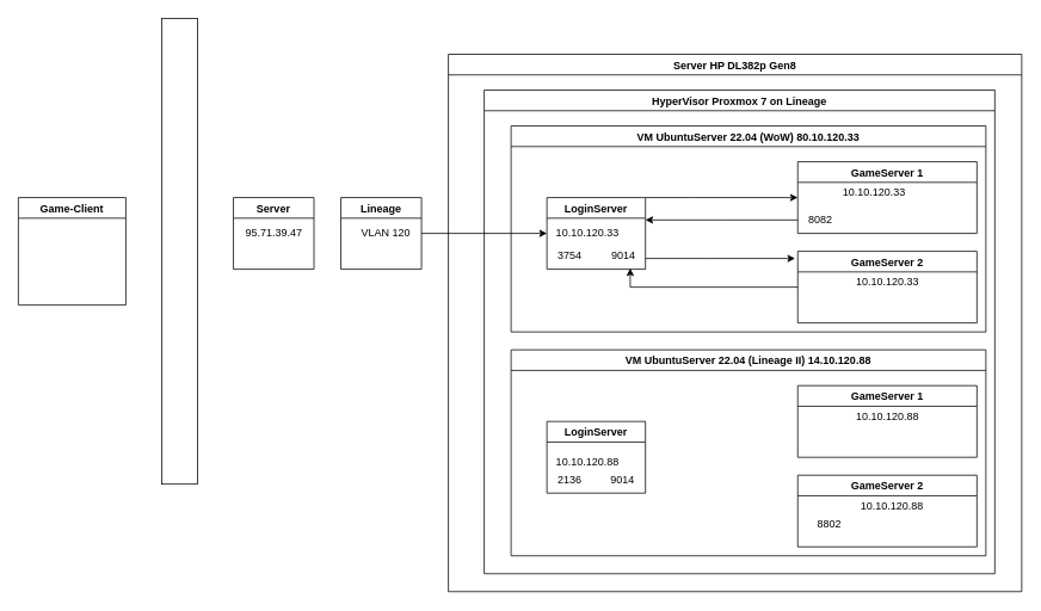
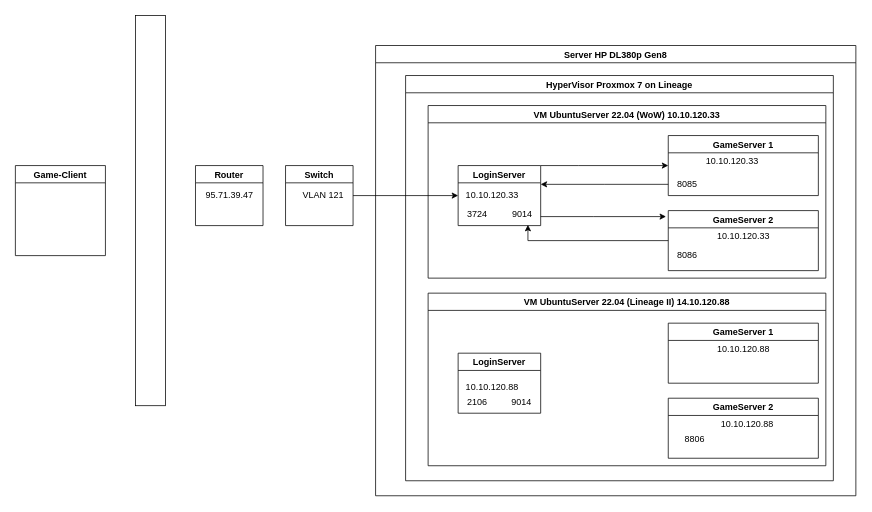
  <mxCell id="0" />
  <mxCell id="1" parent="0" />
  <mxCell id="2" style="edgeStyle=orthogonalEdgeStyle;rounded=0;orthogonalLoop=1;jettySize=auto;html=1;entryX=-0.015;entryY=0.1;entryDx=0;entryDy=0;entryPerimeter=0;" edge="1" parent="1" source="4" target="17"><mxGeometry relative="1" as="geometry"><Array as="points"><mxPoint x="790" y="288" /><mxPoint x="790" y="288" /></Array></mxGeometry></mxCell>
  <mxCell id="3" style="edgeStyle=orthogonalEdgeStyle;rounded=0;orthogonalLoop=1;jettySize=auto;html=1;entryX=0;entryY=0.5;entryDx=0;entryDy=0;" edge="1" parent="1" source="4" target="5"><mxGeometry relative="1" as="geometry"><Array as="points"><mxPoint x="770" y="220" /><mxPoint x="770" y="220" /></Array></mxGeometry></mxCell>
  <mxCell id="4" value="LoginServer" style="swimlane;" vertex="1" parent="1"><mxGeometry x="610" y="220" width="110" height="80" as="geometry" /></mxCell>
  <mxCell id="5" value="GameServer 1" style="swimlane;" vertex="1" parent="1"><mxGeometry x="890" y="180" width="200" height="80" as="geometry" /></mxCell>
  <mxCell id="6" value="Game-Client" style="swimlane;" vertex="1" parent="1"><mxGeometry x="20" y="220" width="120" height="120" as="geometry" /></mxCell>
- <mxCell id="7" value="Server" style="swimlane;" vertex="1" parent="1"><mxGeometry x="260" y="220" width="90" height="80" as="geometry" /></mxCell>
+ <mxCell id="7" value="Router" style="swimlane;" vertex="1" parent="1"><mxGeometry x="260" y="220" width="90" height="80" as="geometry" /></mxCell>
  <mxCell id="8" value="95.71.39.47" style="text;html=1;align=center;verticalAlign=middle;resizable=0;points=[];autosize=1;strokeColor=none;fillColor=none;" vertex="1" parent="7"><mxGeometry y="25" width="90" height="30" as="geometry" /></mxCell>
  <mxCell id="9" value="" style="rounded=0;whiteSpace=wrap;html=1;" vertex="1" parent="1"><mxGeometry x="180" y="20" width="40" height="520" as="geometry" /></mxCell>
- <mxCell id="10" value="Lineage" style="swimlane;" vertex="1" parent="1"><mxGeometry x="380" y="220" width="90" height="80" as="geometry" /></mxCell>
- <mxCell id="11" value="Server HP DL382p Gen8" style="swimlane;" vertex="1" parent="1"><mxGeometry x="500" y="60" width="640" height="600" as="geometry" /></mxCell>
+ <mxCell id="10" value="Switch" style="swimlane;" vertex="1" parent="1"><mxGeometry x="380" y="220" width="90" height="80" as="geometry" /></mxCell>
+ <mxCell id="11" value="Server HP DL380p Gen8" style="swimlane;" vertex="1" parent="1"><mxGeometry x="500" y="60" width="640" height="600" as="geometry" /></mxCell>
  <mxCell id="12" value="HyperVisor Proxmox 7 on Lineage" style="swimlane;" vertex="1" parent="11"><mxGeometry x="40" y="40" width="570" height="540" as="geometry" /></mxCell>
- <mxCell id="13" value="VM UbuntuServer 22.04 (WoW) 80.10.120.33" style="swimlane;" vertex="1" parent="12"><mxGeometry x="30" y="40" width="530" height="230" as="geometry" /></mxCell>
+ <mxCell id="13" value="VM UbuntuServer 22.04 (WoW) 10.10.120.33" style="swimlane;" vertex="1" parent="12"><mxGeometry x="30" y="40" width="530" height="230" as="geometry" /></mxCell>
  <mxCell id="14" value="10.10.120.33" style="text;html=1;align=center;verticalAlign=middle;resizable=0;points=[];autosize=1;strokeColor=none;fillColor=none;" vertex="1" parent="13"><mxGeometry x="40" y="105" width="90" height="30" as="geometry" /></mxCell>
- <mxCell id="15" value="8082" style="text;html=1;align=center;verticalAlign=middle;resizable=0;points=[];autosize=1;strokeColor=none;fillColor=none;" vertex="1" parent="13"><mxGeometry x="320" y="90" width="50" height="30" as="geometry" /></mxCell>
+ <mxCell id="15" value="8085" style="text;html=1;align=center;verticalAlign=middle;resizable=0;points=[];autosize=1;strokeColor=none;fillColor=none;" vertex="1" parent="13"><mxGeometry x="320" y="90" width="50" height="30" as="geometry" /></mxCell>
  <mxCell id="16" style="edgeStyle=orthogonalEdgeStyle;rounded=0;orthogonalLoop=1;jettySize=auto;html=1;entryX=0.66;entryY=0.967;entryDx=0;entryDy=0;entryPerimeter=0;" edge="1" parent="13" source="17" target="22"><mxGeometry relative="1" as="geometry" /></mxCell>
  <mxCell id="17" value="GameServer 2" style="swimlane;" vertex="1" parent="13"><mxGeometry x="320" y="140" width="200" height="80" as="geometry" /></mxCell>
  <mxCell id="18" value="10.10.120.33" style="text;html=1;align=center;verticalAlign=middle;resizable=0;points=[];autosize=1;strokeColor=none;fillColor=none;" vertex="1" parent="17"><mxGeometry x="55" y="20" width="90" height="30" as="geometry" /></mxCell>
+ <mxCell id="19" value="8086" style="text;html=1;align=center;verticalAlign=middle;resizable=0;points=[];autosize=1;strokeColor=none;fillColor=none;" vertex="1" parent="17"><mxGeometry y="44" width="50" height="30" as="geometry" /></mxCell>
  <mxCell id="20" value="10.10.120.33" style="text;html=1;align=center;verticalAlign=middle;resizable=0;points=[];autosize=1;strokeColor=none;fillColor=none;" vertex="1" parent="13"><mxGeometry x="360" y="60" width="90" height="30" as="geometry" /></mxCell>
- <mxCell id="21" value="3754" style="text;html=1;align=center;verticalAlign=middle;resizable=0;points=[];autosize=1;strokeColor=none;fillColor=none;" vertex="1" parent="13"><mxGeometry x="40" y="130" width="50" height="30" as="geometry" /></mxCell>
+ <mxCell id="21" value="3724" style="text;html=1;align=center;verticalAlign=middle;resizable=0;points=[];autosize=1;strokeColor=none;fillColor=none;" vertex="1" parent="13"><mxGeometry x="40" y="130" width="50" height="30" as="geometry" /></mxCell>
  <mxCell id="22" value="9014" style="text;html=1;align=center;verticalAlign=middle;resizable=0;points=[];autosize=1;strokeColor=none;fillColor=none;" vertex="1" parent="13"><mxGeometry x="100" y="130" width="50" height="30" as="geometry" /></mxCell>
  <mxCell id="23" value="VM UbuntuServer 22.04 (Lineage II) 14.10.120.88" style="swimlane;" vertex="1" parent="12"><mxGeometry x="30" y="290" width="530" height="230" as="geometry" /></mxCell>
  <mxCell id="24" value="LoginServer" style="swimlane;" vertex="1" parent="23"><mxGeometry x="40" y="80" width="110" height="80" as="geometry" /></mxCell>
  <mxCell id="25" value="10.10.120.88" style="text;html=1;align=center;verticalAlign=middle;resizable=0;points=[];autosize=1;strokeColor=none;fillColor=none;" vertex="1" parent="24"><mxGeometry y="30" width="90" height="30" as="geometry" /></mxCell>
- <mxCell id="26" value="2136" style="text;html=1;align=center;verticalAlign=middle;resizable=0;points=[];autosize=1;strokeColor=none;fillColor=none;" vertex="1" parent="24"><mxGeometry y="50" width="50" height="30" as="geometry" /></mxCell>
+ <mxCell id="26" value="2106" style="text;html=1;align=center;verticalAlign=middle;resizable=0;points=[];autosize=1;strokeColor=none;fillColor=none;" vertex="1" parent="24"><mxGeometry y="50" width="50" height="30" as="geometry" /></mxCell>
  <mxCell id="27" value="9014" style="text;html=1;align=center;verticalAlign=middle;resizable=0;points=[];autosize=1;strokeColor=none;fillColor=none;" vertex="1" parent="24"><mxGeometry x="59" y="50" width="50" height="30" as="geometry" /></mxCell>
  <mxCell id="28" value="GameServer 1" style="swimlane;" vertex="1" parent="23"><mxGeometry x="320" y="40" width="200" height="80" as="geometry" /></mxCell>
  <mxCell id="29" value="10.10.120.88" style="text;html=1;align=center;verticalAlign=middle;resizable=0;points=[];autosize=1;strokeColor=none;fillColor=none;" vertex="1" parent="28"><mxGeometry x="55" y="20" width="90" height="30" as="geometry" /></mxCell>
  <mxCell id="30" value="GameServer 2" style="swimlane;" vertex="1" parent="23"><mxGeometry x="320" y="140" width="200" height="80" as="geometry" /></mxCell>
  <mxCell id="31" value="10.10.120.88" style="text;html=1;align=center;verticalAlign=middle;resizable=0;points=[];autosize=1;strokeColor=none;fillColor=none;" vertex="1" parent="30"><mxGeometry x="60" y="20" width="90" height="30" as="geometry" /></mxCell>
- <mxCell id="32" value="8802" style="text;html=1;align=center;verticalAlign=middle;resizable=0;points=[];autosize=1;strokeColor=none;fillColor=none;" vertex="1" parent="30"><mxGeometry x="10" y="40" width="50" height="30" as="geometry" /></mxCell>
+ <mxCell id="32" value="8806" style="text;html=1;align=center;verticalAlign=middle;resizable=0;points=[];autosize=1;strokeColor=none;fillColor=none;" vertex="1" parent="30"><mxGeometry x="10" y="40" width="50" height="30" as="geometry" /></mxCell>
  <mxCell id="33" style="edgeStyle=orthogonalEdgeStyle;rounded=0;orthogonalLoop=1;jettySize=auto;html=1;entryX=0;entryY=0.5;entryDx=0;entryDy=0;entryPerimeter=0;" edge="1" parent="1" source="34" target="14"><mxGeometry relative="1" as="geometry" /></mxCell>
- <mxCell id="34" value="VLAN 120" style="text;html=1;align=center;verticalAlign=middle;resizable=0;points=[];autosize=1;strokeColor=none;fillColor=none;" vertex="1" parent="1"><mxGeometry x="390" y="245" width="80" height="30" as="geometry" /></mxCell>
+ <mxCell id="34" value="VLAN 121" style="text;html=1;align=center;verticalAlign=middle;resizable=0;points=[];autosize=1;strokeColor=none;fillColor=none;" vertex="1" parent="1"><mxGeometry x="390" y="245" width="80" height="30" as="geometry" /></mxCell>
  <mxCell id="35" style="edgeStyle=orthogonalEdgeStyle;rounded=0;orthogonalLoop=1;jettySize=auto;html=1;" edge="1" parent="1" source="15"><mxGeometry relative="1" as="geometry"><mxPoint x="720" y="245" as="targetPoint" /></mxGeometry></mxCell>
